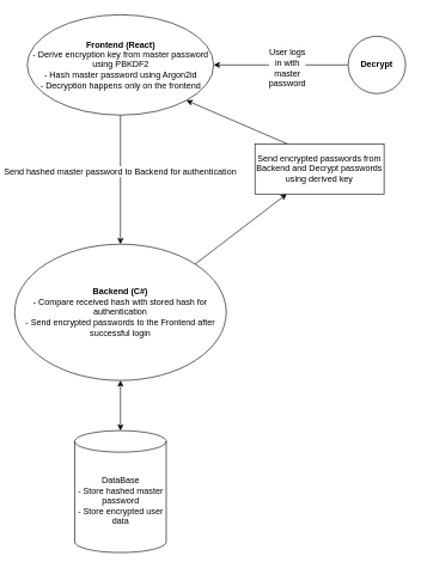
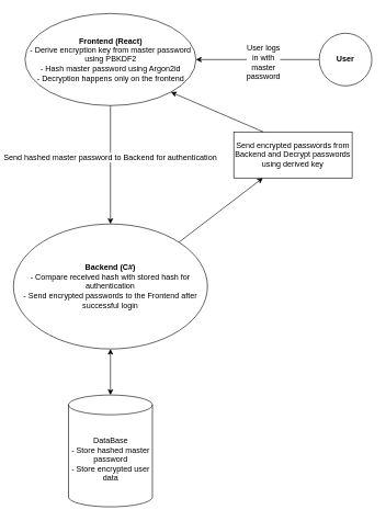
  <mxCell id="0" />
  <mxCell id="1" parent="0" />
  <mxCell id="2" value="&lt;b&gt;Frontend (React)&lt;/b&gt;&lt;div&gt;- Derive encryption key from master password using PBKDF2&lt;br&gt;- Hash master password using Argon2id&lt;br&gt;- Decryption happens only on the frontend&lt;br&gt;&lt;/div&gt;" style="ellipse;whiteSpace=wrap;html=1;" vertex="1" parent="1"><mxGeometry x="37.5" y="20" width="260" height="140" as="geometry" /></mxCell>
  <mxCell id="3" value="" style="endArrow=classic;html=1;rounded=0;exitX=0;exitY=0.5;exitDx=0;exitDy=0;" edge="1" parent="1" source="9" target="2"><mxGeometry width="50" height="50" relative="1" as="geometry"><mxPoint x="335" y="140" as="sourcePoint" /><mxPoint x="405" y="350" as="targetPoint" /></mxGeometry></mxCell>
  <mxCell id="4" value="&lt;span style=&quot;font-size: 12px; text-wrap: wrap; background-color: rgb(251, 251, 251);&quot;&gt;User logs in with master password&lt;/span&gt;" style="edgeLabel;html=1;align=center;verticalAlign=middle;resizable=0;points=[];" vertex="1" connectable="0" parent="3"><mxGeometry x="-0.088" y="3" relative="1" as="geometry"><mxPoint as="offset" /></mxGeometry></mxCell>
  <mxCell id="5" value="&lt;b&gt;Backend&amp;nbsp;&lt;span style=&quot;background-color: initial;&quot;&gt;(C#)&lt;/span&gt;&lt;/b&gt;&lt;div&gt;&lt;span style=&quot;background-color: initial;&quot;&gt;- Compare received hash with stored hash for authentication&lt;/span&gt;&lt;/div&gt;&lt;div&gt;&lt;span style=&quot;background-color: initial;&quot;&gt;- Send encrypted passwords to the Frontend after successful login&lt;/span&gt;&lt;/div&gt;" style="ellipse;whiteSpace=wrap;html=1;" vertex="1" parent="1"><mxGeometry x="20" y="340" width="295" height="190" as="geometry" /></mxCell>
  <mxCell id="6" value="DataBase&lt;br&gt;&lt;div&gt;&lt;span style=&quot;background-color: initial;&quot;&gt;- Store hashed master password&lt;/span&gt;&lt;/div&gt;&lt;div&gt;&lt;span style=&quot;background-color: initial;&quot;&gt;- Store encrypted user data&lt;/span&gt;&lt;/div&gt;" style="shape=cylinder3;whiteSpace=wrap;html=1;boundedLbl=1;backgroundOutline=1;size=15;" vertex="1" parent="1"><mxGeometry x="103.75" y="600" width="127.5" height="170" as="geometry" /></mxCell>
  <mxCell id="7" value="" style="endArrow=classic;html=1;rounded=0;exitX=0.5;exitY=1;exitDx=0;exitDy=0;entryX=0.5;entryY=0;entryDx=0;entryDy=0;" edge="1" parent="1" source="2" target="5"><mxGeometry width="50" height="50" relative="1" as="geometry"><mxPoint x="355" y="400" as="sourcePoint" /><mxPoint x="405" y="350" as="targetPoint" /></mxGeometry></mxCell>
  <mxCell id="8" value="&lt;div&gt;&lt;font style=&quot;font-size: 12px;&quot;&gt;Send hashed master password to Backend for authentication&lt;/font&gt;&lt;br&gt;&lt;/div&gt;" style="edgeLabel;html=1;align=center;verticalAlign=middle;resizable=0;points=[];" vertex="1" connectable="0" parent="7"><mxGeometry x="-0.136" y="-1" relative="1" as="geometry"><mxPoint as="offset" /></mxGeometry></mxCell>
- <mxCell id="9" value="&lt;b&gt;Decrypt&lt;/b&gt;" style="ellipse;whiteSpace=wrap;html=1;aspect=fixed;" vertex="1" parent="1"><mxGeometry x="485" y="50" width="80" height="80" as="geometry" /></mxCell>
+ <mxCell id="9" value="&lt;b&gt;User&lt;/b&gt;" style="ellipse;whiteSpace=wrap;html=1;aspect=fixed;" vertex="1" parent="1"><mxGeometry x="485" y="50" width="80" height="80" as="geometry" /></mxCell>
  <mxCell id="10" value="" style="endArrow=classic;html=1;rounded=0;exitX=1;exitY=0;exitDx=0;exitDy=0;" edge="1" parent="1" source="5" target="11"><mxGeometry width="50" height="50" relative="1" as="geometry"><mxPoint x="285" y="270" as="sourcePoint" /><mxPoint x="345" y="250" as="targetPoint" /></mxGeometry></mxCell>
  <mxCell id="11" value="&lt;span style=&quot;text-align: left;&quot;&gt;Send encrypted passwords from Backend and&amp;nbsp;Decrypt passwords using derived key&lt;/span&gt;" style="rounded=0;whiteSpace=wrap;html=1;" vertex="1" parent="1"><mxGeometry x="355" y="200" width="180" height="70" as="geometry" /></mxCell>
  <mxCell id="12" value="" style="endArrow=classic;html=1;rounded=0;entryX=1;entryY=1;entryDx=0;entryDy=0;exitX=0.25;exitY=0;exitDx=0;exitDy=0;" edge="1" parent="1" source="11" target="2"><mxGeometry width="50" height="50" relative="1" as="geometry"><mxPoint x="285" y="270" as="sourcePoint" /><mxPoint x="335" y="220" as="targetPoint" /></mxGeometry></mxCell>
  <mxCell id="13" value="" style="endArrow=classic;startArrow=classic;html=1;rounded=0;" edge="1" parent="1" source="6" target="5"><mxGeometry width="50" height="50" relative="1" as="geometry"><mxPoint x="319" y="460" as="sourcePoint" /><mxPoint x="179" y="530" as="targetPoint" /></mxGeometry></mxCell>
